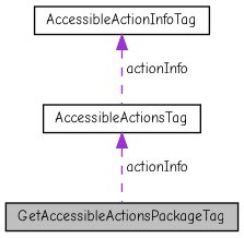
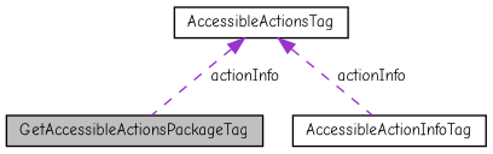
  digraph {
    fontname="Comic Neue"
    node [color=black fillcolor=white fontname="Comic Neue" fontsize=10 shape=record style=filled]
    edge [color=darkorchid3 dir=back fontname="Comic Neue" fontsize=10 labelfontname=Helvetica labelfontsize=10 style=dashed]
    n1 [fillcolor=grey75 fontcolor=black height=0.2 label=GetAccessibleActionsPackageTag width=0.4]
    n2 [height=0.2 label=AccessibleActionsTag width=0.4]
    n3 [height=0.2 label=AccessibleActionInfoTag width=0.4]
    n2 -> n1 [label=" actionInfo"]
-   n3 -> n2 [label=" actionInfo"]
+   n2 -> n3 [label=" actionInfo"]
  }
